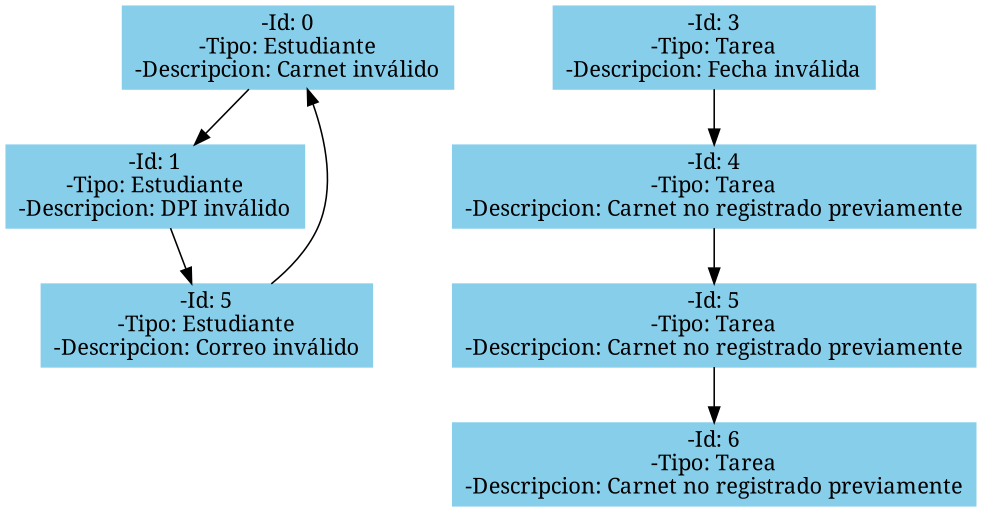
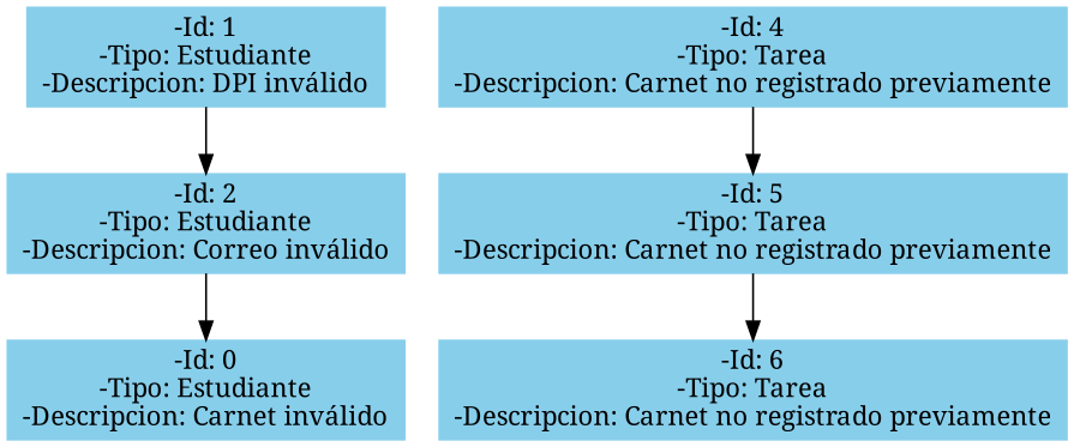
  digraph {
    fontname="Noto Serif"
    rankdir=TB
    node [color=skyblue fontname="Noto Serif" shape=box style=filled]
    edge [fontname="Noto Serif"]
    n1 [label="-Id: 0\n-Tipo: Estudiante\n-Descripcion: Carnet inválido"]
    n2 [label="-Id: 1\n-Tipo: Estudiante\n-Descripcion: DPI inválido"]
-   n3 [label="-Id: 5\n-Tipo: Estudiante\n-Descripcion: Correo inválido"]
-   n4 [label="-Id: 3\n-Tipo: Tarea\n-Descripcion: Fecha inválida"]
+   n3 [label="-Id: 2\n-Tipo: Estudiante\n-Descripcion: Correo inválido"]
    n5 [label="-Id: 4\n-Tipo: Tarea\n-Descripcion: Carnet no registrado previamente"]
    n6 [label="-Id: 5\n-Tipo: Tarea\n-Descripcion: Carnet no registrado previamente"]
    n7 [label="-Id: 6\n-Tipo: Tarea\n-Descripcion: Carnet no registrado previamente"]
-   n1 -> n2
    n2 -> n3
    n3 -> n1
-   n4 -> n5
    n5 -> n6
    n6 -> n7
  }
